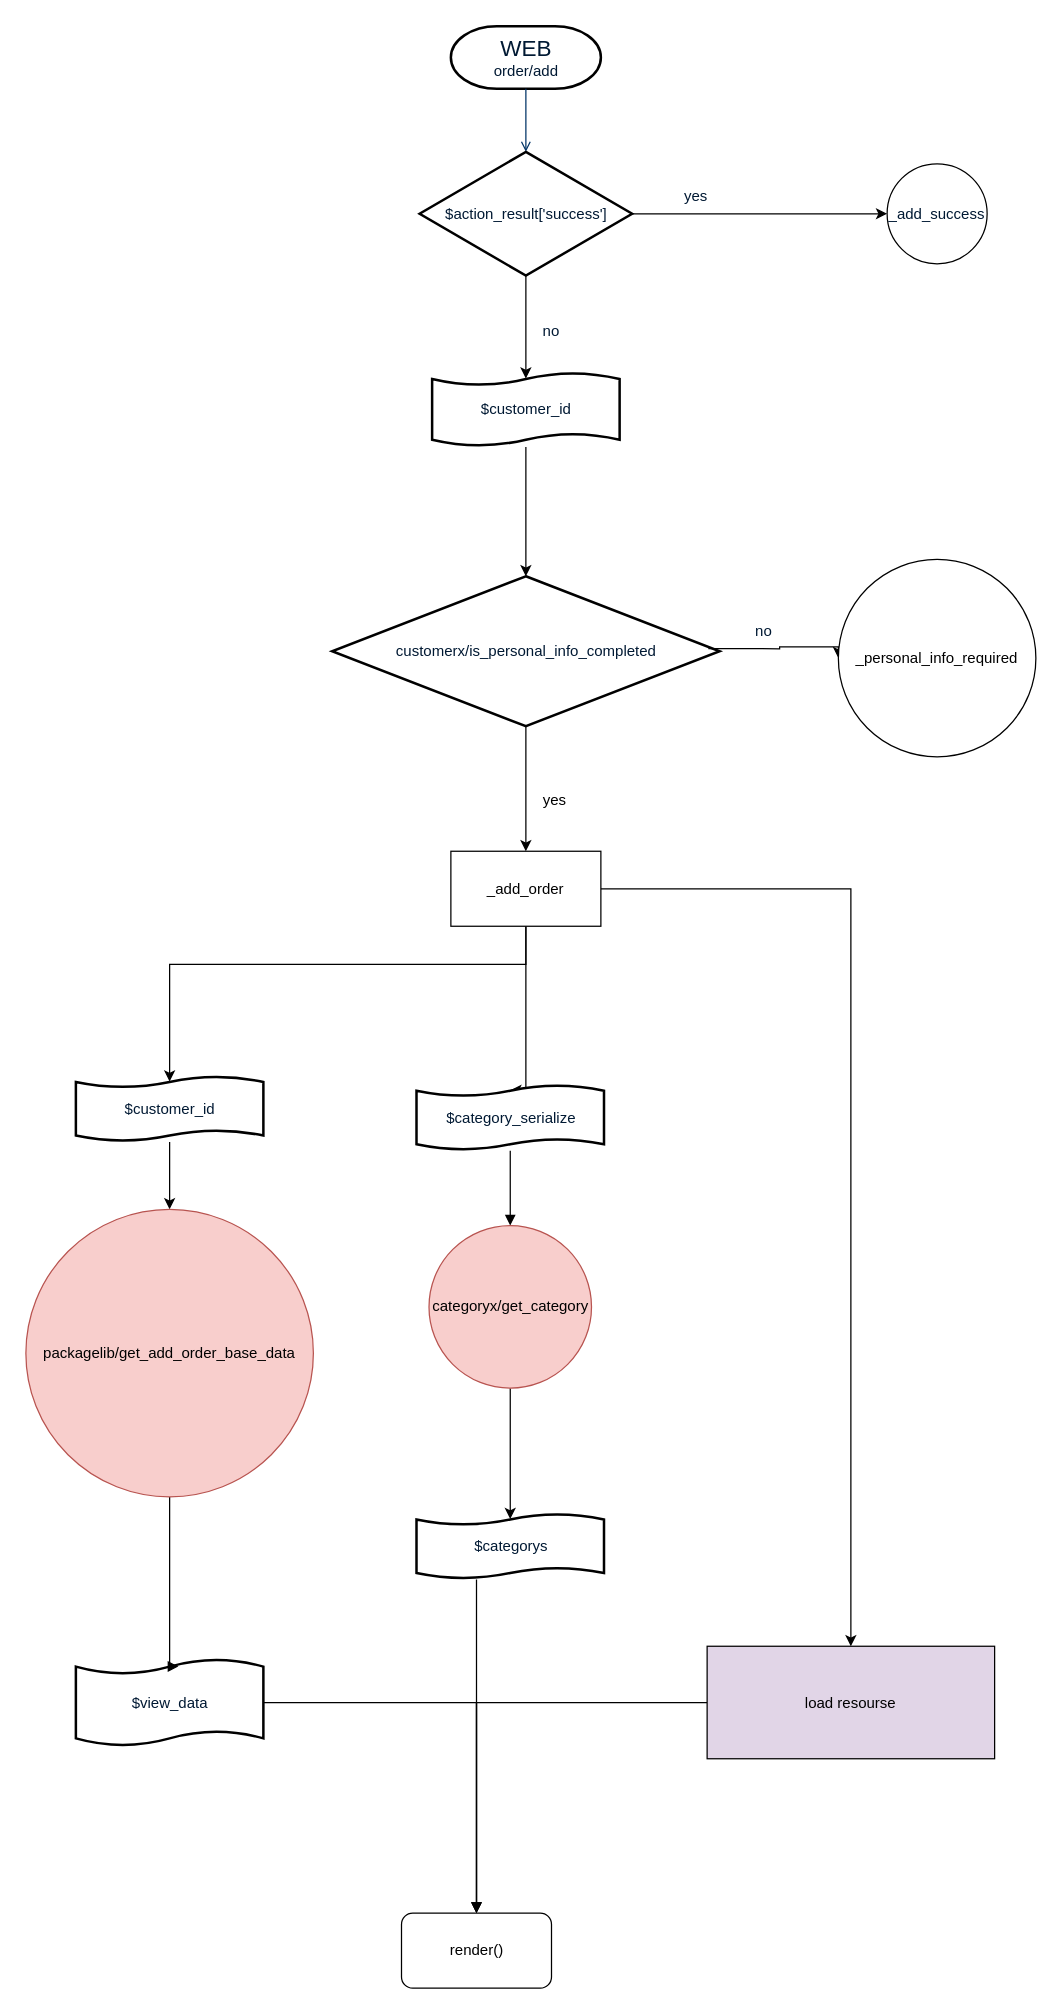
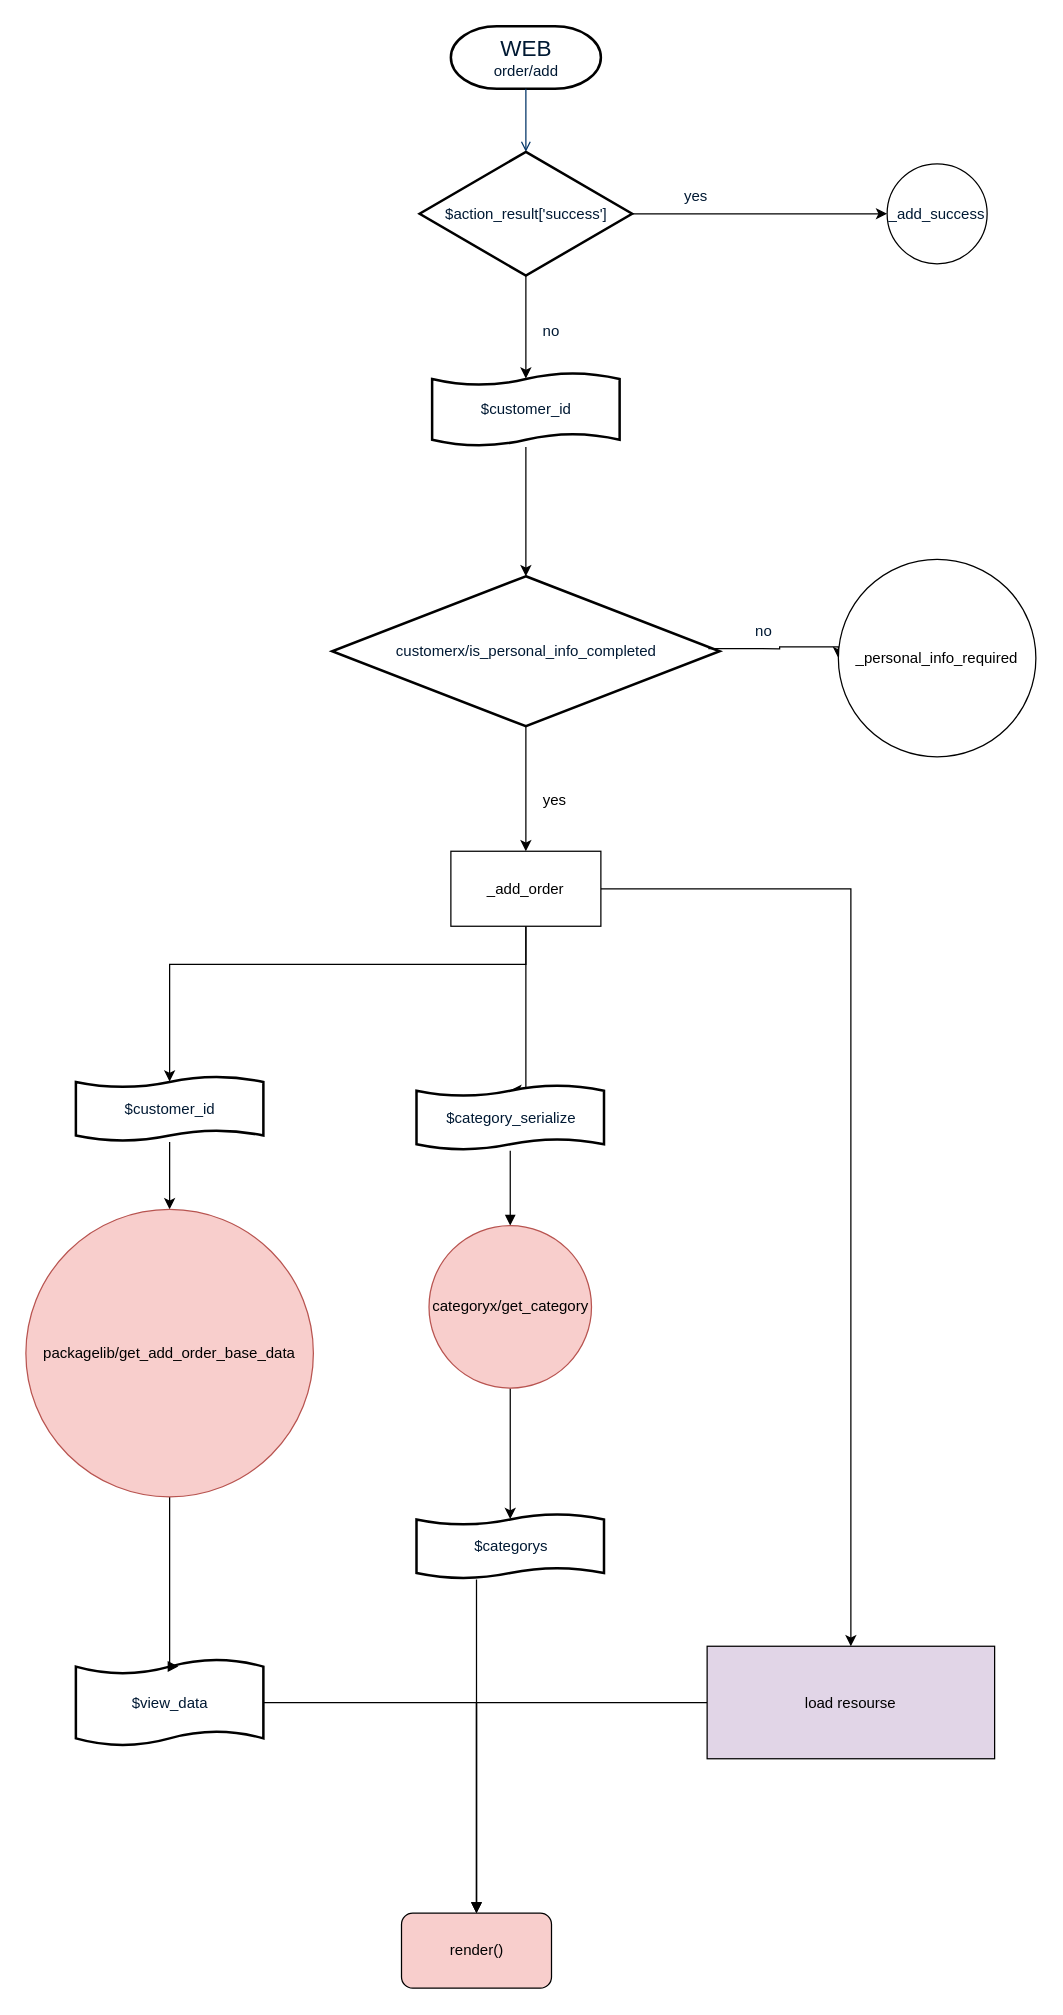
  <mxCell id="0" />
  <mxCell id="1" parent="0" />
  <mxCell id="2" value="&lt;font style=&quot;font-size: 18px&quot;&gt;WEB&lt;br&gt;&lt;/font&gt;order/add" style="shape=mxgraph.flowchart.terminator;fillColor=#FFFFFF;strokeColor=#000000;strokeWidth=2;gradientColor=none;gradientDirection=north;fontColor=#001933;fontStyle=0;html=1;" parent="1" vertex="1"><mxGeometry x="360" y="20.5" width="120" height="50" as="geometry" /></mxCell>
  <mxCell id="3" style="fontColor=#001933;fontStyle=1;strokeColor=#003366;strokeWidth=1;html=1;endArrow=open;" parent="1" source="2" target="9" edge="1"><mxGeometry relative="1" as="geometry"><mxPoint x="420" y="110.5" as="targetPoint" /></mxGeometry></mxCell>
  <mxCell id="4" value="yes" style="text;fontColor=#001933;fontStyle=0;html=1;strokeColor=none;gradientColor=none;fillColor=none;strokeWidth=2;" parent="1" vertex="1"><mxGeometry x="545" y="142.5" width="40" height="26" as="geometry" /></mxCell>
  <mxCell id="5" style="edgeStyle=orthogonalEdgeStyle;rounded=0;orthogonalLoop=1;jettySize=auto;html=1;entryX=0.5;entryY=0;entryDx=0;entryDy=0;entryPerimeter=0;" parent="1" source="6" target="12" edge="1"><mxGeometry relative="1" as="geometry" /></mxCell>
  <mxCell id="6" value="$customer_id" style="shape=mxgraph.flowchart.paper_tape;fillColor=#FFFFFF;strokeColor=#000000;strokeWidth=2;gradientColor=none;gradientDirection=north;fontColor=#001933;fontStyle=0;html=1;" parent="1" vertex="1"><mxGeometry x="345" y="297" width="150" height="60" as="geometry" /></mxCell>
  <mxCell id="7" style="edgeStyle=orthogonalEdgeStyle;rounded=0;orthogonalLoop=1;jettySize=auto;html=1;entryX=0;entryY=0.5;entryDx=0;entryDy=0;" parent="1" source="9" target="17" edge="1"><mxGeometry relative="1" as="geometry"><mxPoint x="600" y="170.5" as="targetPoint" /><Array as="points" /></mxGeometry></mxCell>
  <mxCell id="8" style="edgeStyle=orthogonalEdgeStyle;rounded=0;orthogonalLoop=1;jettySize=auto;html=1;exitX=0.5;exitY=1;exitDx=0;exitDy=0;exitPerimeter=0;entryX=0.5;entryY=0.09;entryDx=0;entryDy=0;entryPerimeter=0;" parent="1" source="9" target="6" edge="1"><mxGeometry relative="1" as="geometry"><mxPoint x="420" y="330.5" as="targetPoint" /></mxGeometry></mxCell>
  <mxCell id="9" value="$action_result['success']" style="shape=mxgraph.flowchart.decision;fillColor=#FFFFFF;strokeColor=#000000;strokeWidth=2;gradientColor=none;gradientDirection=north;fontColor=#001933;fontStyle=0;html=1;" parent="1" vertex="1"><mxGeometry x="335" y="121" width="170" height="99" as="geometry" /></mxCell>
  <mxCell id="10" value="no" style="text;fontColor=#001933;fontStyle=0;html=1;strokeColor=none;gradientColor=none;fillColor=none;strokeWidth=2;align=center;" parent="1" vertex="1"><mxGeometry x="420" y="250.5" width="40" height="26" as="geometry" /></mxCell>
  <mxCell id="11" style="edgeStyle=orthogonalEdgeStyle;rounded=0;orthogonalLoop=1;jettySize=auto;html=1;exitX=0.5;exitY=1;exitDx=0;exitDy=0;exitPerimeter=0;" parent="1" source="12" edge="1"><mxGeometry relative="1" as="geometry"><mxPoint x="420" y="680.5" as="targetPoint" /></mxGeometry></mxCell>
  <mxCell id="12" value="customerx/is_personal_info_completed" style="shape=mxgraph.flowchart.decision;fillColor=#FFFFFF;strokeColor=#000000;strokeWidth=2;gradientColor=none;gradientDirection=north;fontColor=#001933;fontStyle=0;html=1;" parent="1" vertex="1"><mxGeometry x="265" y="460.5" width="310" height="120" as="geometry" /></mxCell>
  <mxCell id="13" style="edgeStyle=orthogonalEdgeStyle;rounded=0;orthogonalLoop=1;jettySize=auto;html=1;exitX=0.971;exitY=0.483;exitDx=0;exitDy=0;exitPerimeter=0;entryX=0;entryY=0.5;entryDx=0;entryDy=0;" parent="1" source="12" target="15" edge="1"><mxGeometry relative="1" as="geometry"><mxPoint x="575" y="522" as="sourcePoint" /><mxPoint x="680" y="522.5" as="targetPoint" /><Array as="points"><mxPoint x="623" y="518" /><mxPoint x="623" y="517" /></Array></mxGeometry></mxCell>
  <mxCell id="14" value="no" style="text;fontColor=#001933;fontStyle=0;html=1;strokeColor=none;gradientColor=none;fillColor=none;strokeWidth=2;align=center;" parent="1" vertex="1"><mxGeometry x="590" y="490.5" width="40" height="26" as="geometry" /></mxCell>
  <mxCell id="15" value="_personal_info_required" style="ellipse;whiteSpace=wrap;html=1;aspect=fixed;" parent="1" vertex="1"><mxGeometry x="670" y="447" width="158" height="158" as="geometry" /></mxCell>
  <mxCell id="16" value="yes&lt;br&gt;" style="text;html=1;resizable=0;points=[];autosize=1;align=left;verticalAlign=top;spacingTop=-4;" parent="1" vertex="1"><mxGeometry x="432" y="629.5" width="30" height="20" as="geometry" /></mxCell>
  <mxCell id="17" value="&lt;span style=&quot;color: rgb(0 , 25 , 51)&quot;&gt;_add_success&lt;/span&gt;" style="ellipse;whiteSpace=wrap;html=1;aspect=fixed;" parent="1" vertex="1"><mxGeometry x="709" y="130.5" width="80" height="80" as="geometry" /></mxCell>
  <mxCell id="18" style="edgeStyle=orthogonalEdgeStyle;rounded=0;orthogonalLoop=1;jettySize=auto;html=1;entryX=0.5;entryY=0.09;entryDx=0;entryDy=0;entryPerimeter=0;" parent="1" source="21" target="23" edge="1"><mxGeometry relative="1" as="geometry"><mxPoint x="300" y="810.5" as="targetPoint" /><Array as="points"><mxPoint x="420" y="872" /></Array></mxGeometry></mxCell>
  <mxCell id="19" style="edgeStyle=orthogonalEdgeStyle;rounded=0;orthogonalLoop=1;jettySize=auto;html=1;entryX=0.5;entryY=0.09;entryDx=0;entryDy=0;entryPerimeter=0;" parent="1" source="21" target="28" edge="1"><mxGeometry relative="1" as="geometry"><mxPoint x="360" y="800.5" as="targetPoint" /><Array as="points"><mxPoint x="420" y="771" /><mxPoint x="135" y="771" /></Array></mxGeometry></mxCell>
  <mxCell id="20" style="edgeStyle=orthogonalEdgeStyle;rounded=0;orthogonalLoop=1;jettySize=auto;html=1;" parent="1" source="21" target="32" edge="1"><mxGeometry relative="1" as="geometry"><mxPoint x="470" y="797" as="targetPoint" /></mxGeometry></mxCell>
  <mxCell id="21" value="&lt;span style=&quot;text-align: left&quot;&gt;_add_order&lt;/span&gt;" style="rounded=0;whiteSpace=wrap;html=1;" parent="1" vertex="1"><mxGeometry x="360" y="680.5" width="120" height="60" as="geometry" /></mxCell>
  <mxCell id="22" style="edgeStyle=orthogonalEdgeStyle;rounded=0;orthogonalLoop=1;jettySize=auto;html=1;endArrow=block;endFill=1;" parent="1" source="23" target="34" edge="1"><mxGeometry relative="1" as="geometry" /></mxCell>
  <mxCell id="23" value="$category_serialize" style="shape=mxgraph.flowchart.paper_tape;fillColor=#FFFFFF;strokeColor=#000000;strokeWidth=2;gradientColor=none;gradientDirection=north;fontColor=#001933;fontStyle=0;html=1;" parent="1" vertex="1"><mxGeometry x="332.5" y="867" width="150" height="53" as="geometry" /></mxCell>
  <mxCell id="24" style="edgeStyle=orthogonalEdgeStyle;rounded=0;orthogonalLoop=1;jettySize=auto;html=1;entryX=0.5;entryY=0.09;entryDx=0;entryDy=0;entryPerimeter=0;exitX=0.5;exitY=1;exitDx=0;exitDy=0;" parent="1" source="34" target="26" edge="1"><mxGeometry relative="1" as="geometry"><mxPoint x="372.5" y="1154" as="targetPoint" /><mxPoint x="417.5" y="1084" as="sourcePoint" /></mxGeometry></mxCell>
  <mxCell id="25" style="edgeStyle=orthogonalEdgeStyle;rounded=0;orthogonalLoop=1;jettySize=auto;html=1;endArrow=block;endFill=1;entryX=0.5;entryY=0;entryDx=0;entryDy=0;" parent="1" source="26" target="33" edge="1"><mxGeometry relative="1" as="geometry"><mxPoint x="370.5" y="1360" as="targetPoint" /><Array as="points"><mxPoint x="380.5" y="1330" /><mxPoint x="380.5" y="1330" /></Array></mxGeometry></mxCell>
  <mxCell id="26" value="$categorys" style="shape=mxgraph.flowchart.paper_tape;fillColor=#FFFFFF;strokeColor=#000000;strokeWidth=2;gradientColor=none;gradientDirection=north;fontColor=#001933;fontStyle=0;html=1;" parent="1" vertex="1"><mxGeometry x="332.5" y="1210" width="150" height="53" as="geometry" /></mxCell>
  <mxCell id="27" style="edgeStyle=orthogonalEdgeStyle;rounded=0;orthogonalLoop=1;jettySize=auto;html=1;entryX=0.5;entryY=0;entryDx=0;entryDy=0;" parent="1" source="28" target="36" edge="1"><mxGeometry relative="1" as="geometry"><mxPoint x="135" y="953" as="targetPoint" /></mxGeometry></mxCell>
  <mxCell id="28" value="$customer_id" style="shape=mxgraph.flowchart.paper_tape;fillColor=#FFFFFF;strokeColor=#000000;strokeWidth=2;gradientColor=none;gradientDirection=north;fontColor=#001933;fontStyle=0;html=1;" parent="1" vertex="1"><mxGeometry x="60" y="860" width="150" height="53" as="geometry" /></mxCell>
  <mxCell id="29" style="edgeStyle=orthogonalEdgeStyle;rounded=0;orthogonalLoop=1;jettySize=auto;html=1;entryX=0.5;entryY=0;entryDx=0;entryDy=0;endArrow=block;endFill=1;" parent="1" source="30" target="33" edge="1"><mxGeometry relative="1" as="geometry" /></mxCell>
  <mxCell id="30" value="$view_data" style="shape=mxgraph.flowchart.paper_tape;fillColor=#FFFFFF;strokeColor=#000000;strokeWidth=2;gradientColor=none;gradientDirection=north;fontColor=#001933;fontStyle=0;html=1;" parent="1" vertex="1"><mxGeometry x="60" y="1326" width="150" height="71" as="geometry" /></mxCell>
  <mxCell id="31" style="edgeStyle=orthogonalEdgeStyle;rounded=0;orthogonalLoop=1;jettySize=auto;html=1;entryX=0.5;entryY=0;entryDx=0;entryDy=0;endArrow=block;endFill=1;" parent="1" source="32" target="33" edge="1"><mxGeometry relative="1" as="geometry"><mxPoint x="519.5" y="1345" as="sourcePoint" /></mxGeometry></mxCell>
  <mxCell id="32" value="load resourse" style="rounded=0;whiteSpace=wrap;html=1;fillColor=#e1d5e7;" parent="1" vertex="1"><mxGeometry x="565" y="1316.5" width="230" height="90" as="geometry" /></mxCell>
- <mxCell id="33" value="render()" style="rounded=1;whiteSpace=wrap;html=1;" parent="1" vertex="1"><mxGeometry x="320.5" y="1530" width="120" height="60" as="geometry" /></mxCell>
+ <mxCell id="33" value="render()" style="rounded=1;whiteSpace=wrap;html=1;fillColor=#f8cecc;" parent="1" vertex="1"><mxGeometry x="320.5" y="1530" width="120" height="60" as="geometry" /></mxCell>
  <mxCell id="34" value="&lt;span style=&quot;text-align: left ; white-space: normal&quot;&gt;categoryx/get_category&lt;/span&gt;" style="ellipse;whiteSpace=wrap;html=1;aspect=fixed;fillColor=#f8cecc;strokeColor=#b85450;" parent="1" vertex="1"><mxGeometry x="342.5" y="980" width="130" height="130" as="geometry" /></mxCell>
  <mxCell id="35" style="edgeStyle=orthogonalEdgeStyle;rounded=0;orthogonalLoop=1;jettySize=auto;html=1;entryX=0.547;entryY=0.094;entryDx=0;entryDy=0;entryPerimeter=0;endArrow=block;endFill=1;" parent="1" source="36" target="30" edge="1"><mxGeometry relative="1" as="geometry"><Array as="points"><mxPoint x="135" y="1333" /></Array></mxGeometry></mxCell>
  <mxCell id="36" value="&lt;span style=&quot;white-space: normal&quot;&gt;packagelib/get_add_order_base_data&lt;/span&gt;" style="ellipse;whiteSpace=wrap;html=1;aspect=fixed;fillColor=#f8cecc;strokeColor=#b85450;" parent="1" vertex="1"><mxGeometry x="20" y="967" width="230" height="230" as="geometry" /></mxCell>
